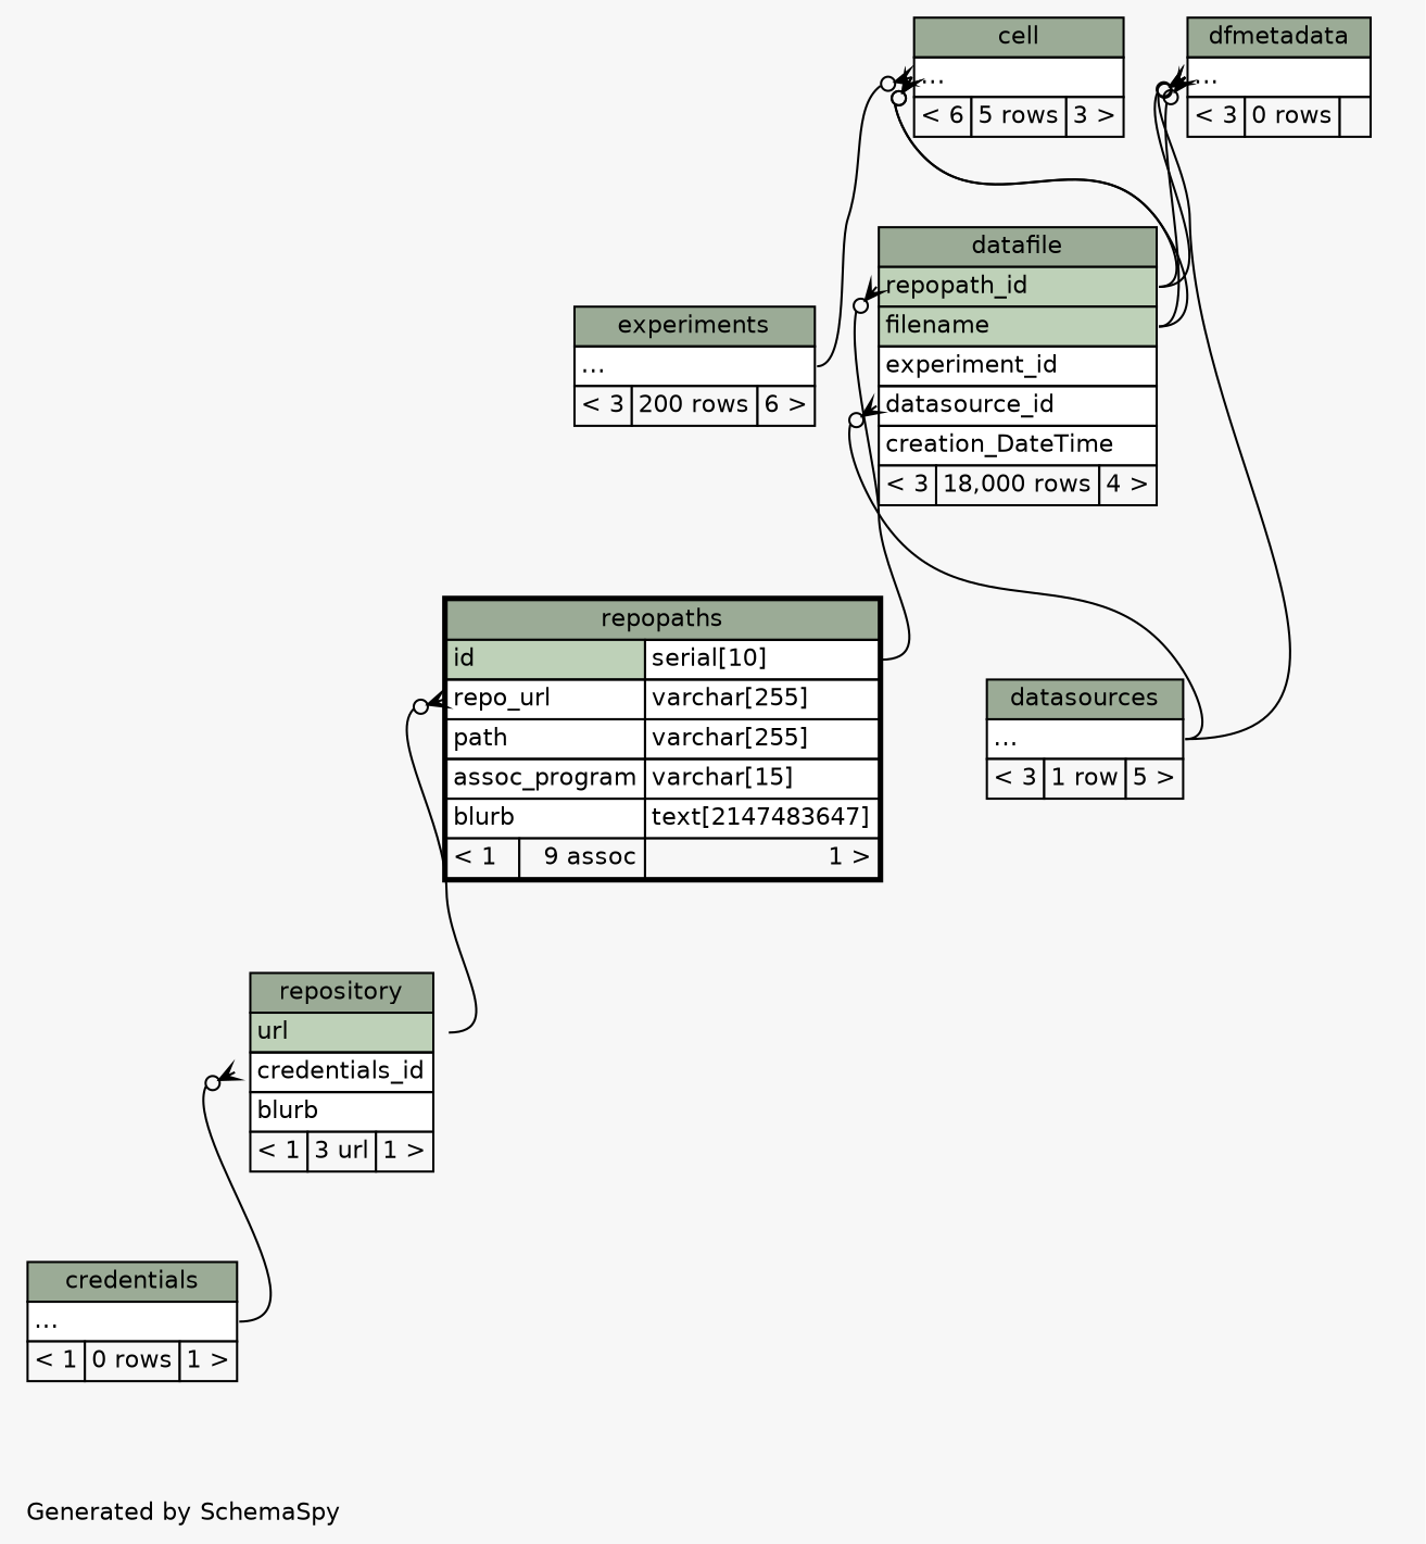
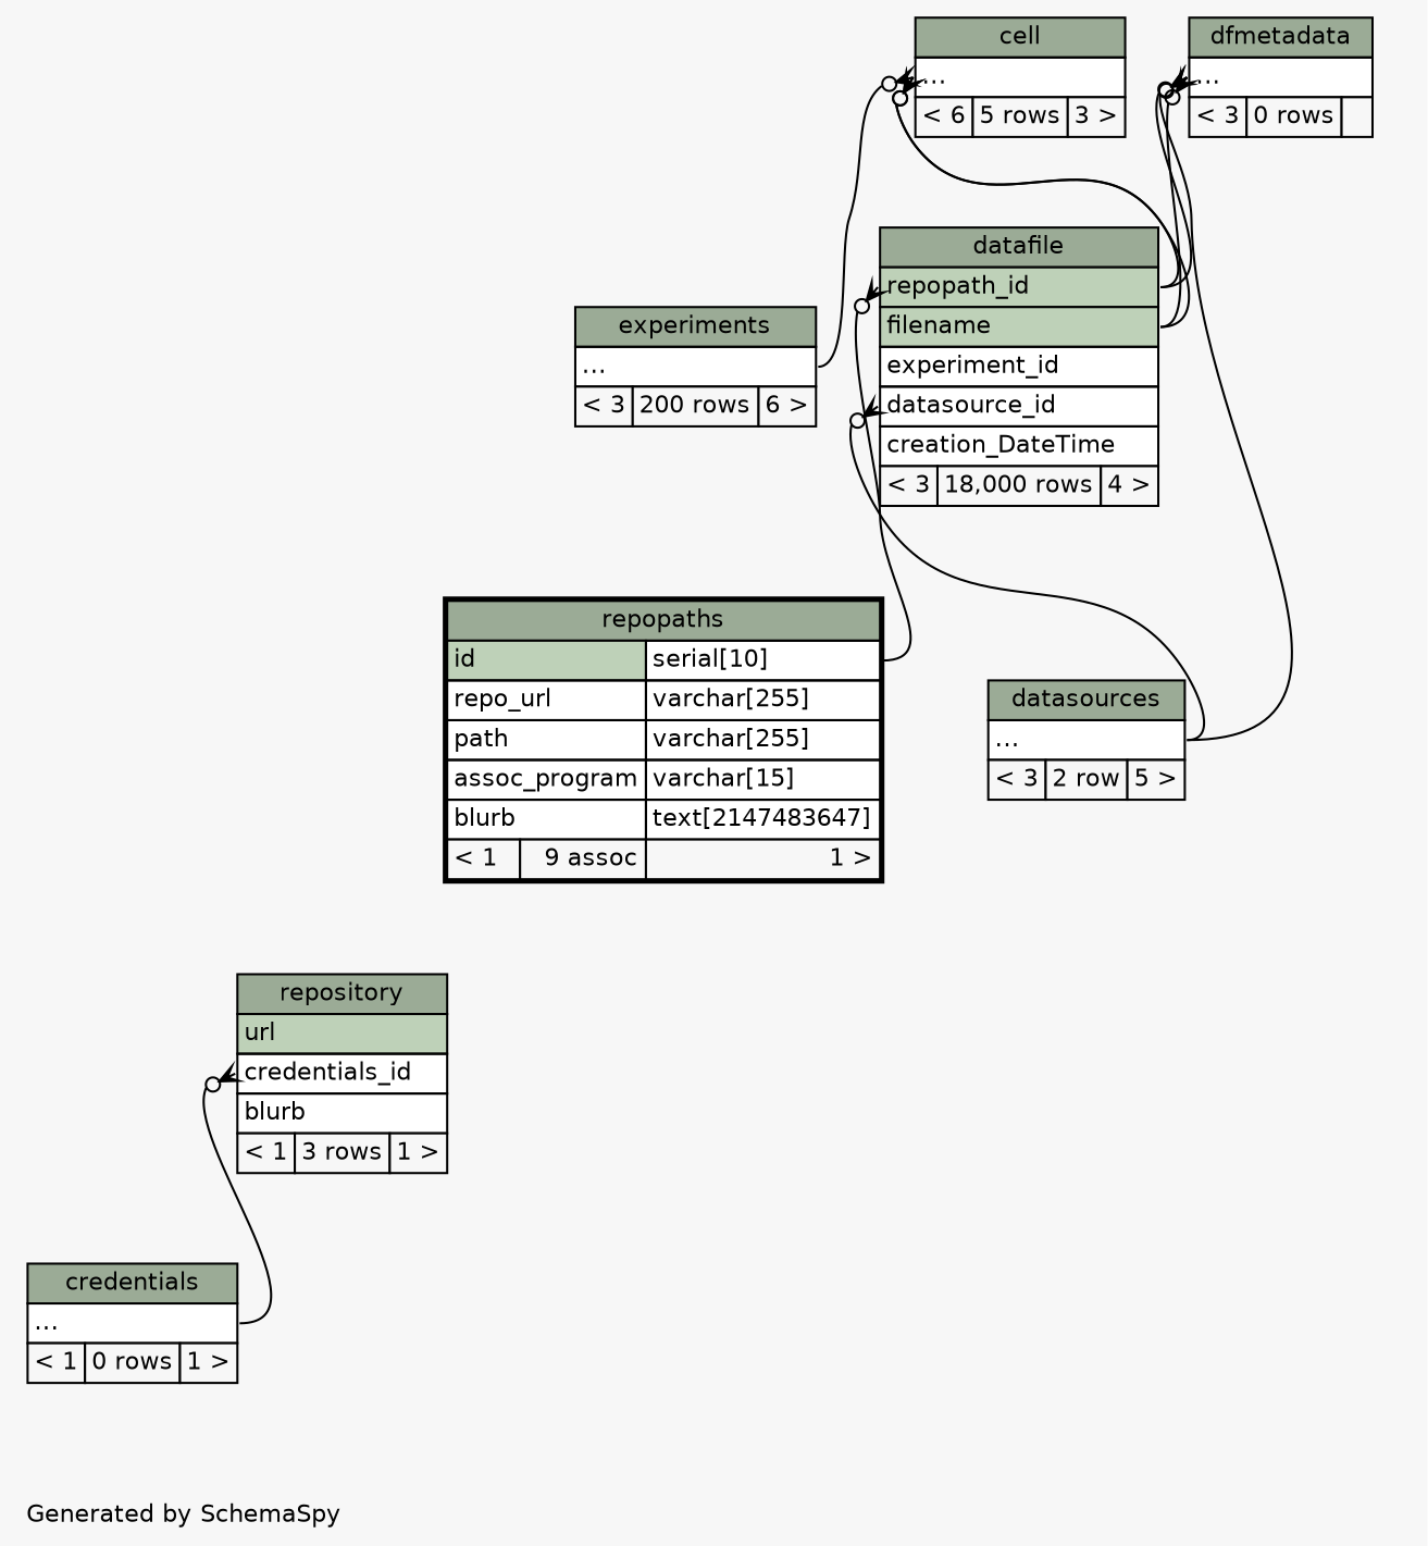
  digraph {
    bgcolor="#f7f7f7"
    fontname=Helvetica
    fontsize=11
    label="\nGenerated by SchemaSpy"
    labeljust=l
    nodesep=0.18
    rankdir=TB
    ranksep=0.46
    node [fontname=Helvetica fontsize=11 shape=plaintext]
    edge [arrowhead=none arrowsize=0.8 arrowtail=crowodot dir=back headport="elipses:e" tailport="elipses:w"]
    n1 [label=<     <TABLE BORDER="0" CELLBORDER="1" CELLSPACING="0" BGCOLOR="#ffffff">       <TR><TD COLSPAN="3" BGCOLOR="#9bab96" ALIGN="CENTER">cell</TD></TR>       <TR><TD PORT="elipses" COLSPAN="3" ALIGN="LEFT">...</TD></TR>       <TR><TD ALIGN="LEFT" BGCOLOR="#f7f7f7">&lt; 6</TD><TD ALIGN="RIGHT" BGCOLOR="#f7f7f7">5 rows</TD><TD ALIGN="RIGHT" BGCOLOR="#f7f7f7">3 &gt;</TD></TR>     </TABLE>>]
    n2 [label=<     <TABLE BORDER="0" CELLBORDER="1" CELLSPACING="0" BGCOLOR="#ffffff">       <TR><TD COLSPAN="3" BGCOLOR="#9bab96" ALIGN="CENTER">experiments</TD></TR>       <TR><TD PORT="elipses" COLSPAN="3" ALIGN="LEFT">...</TD></TR>       <TR><TD ALIGN="LEFT" BGCOLOR="#f7f7f7">&lt; 3</TD><TD ALIGN="RIGHT" BGCOLOR="#f7f7f7">200 rows</TD><TD ALIGN="RIGHT" BGCOLOR="#f7f7f7">6 &gt;</TD></TR>     </TABLE>>]
    n3 [label=<     <TABLE BORDER="0" CELLBORDER="1" CELLSPACING="0" BGCOLOR="#ffffff">       <TR><TD COLSPAN="3" BGCOLOR="#9bab96" ALIGN="CENTER">datafile</TD></TR>       <TR><TD PORT="repopath_id" COLSPAN="3" BGCOLOR="#bed1b8" ALIGN="LEFT">repopath_id</TD></TR>       <TR><TD PORT="filename" COLSPAN="3" BGCOLOR="#bed1b8" ALIGN="LEFT">filename</TD></TR>       <TR><TD PORT="experiment_id" COLSPAN="3" ALIGN="LEFT">experiment_id</TD></TR>       <TR><TD PORT="datasource_id" COLSPAN="3" ALIGN="LEFT">datasource_id</TD></TR>       <TR><TD PORT="creation_DateTime" COLSPAN="3" ALIGN="LEFT">creation_DateTime</TD></TR>       <TR><TD ALIGN="LEFT" BGCOLOR="#f7f7f7">&lt; 3</TD><TD ALIGN="RIGHT" BGCOLOR="#f7f7f7">18,000 rows</TD><TD ALIGN="RIGHT" BGCOLOR="#f7f7f7">4 &gt;</TD></TR>     </TABLE>>]
-   n4 [label=<     <TABLE BORDER="0" CELLBORDER="1" CELLSPACING="0" BGCOLOR="#ffffff">       <TR><TD COLSPAN="3" BGCOLOR="#9bab96" ALIGN="CENTER">datasources</TD></TR>       <TR><TD PORT="elipses" COLSPAN="3" ALIGN="LEFT">...</TD></TR>       <TR><TD ALIGN="LEFT" BGCOLOR="#f7f7f7">&lt; 3</TD><TD ALIGN="RIGHT" BGCOLOR="#f7f7f7">1 row</TD><TD ALIGN="RIGHT" BGCOLOR="#f7f7f7">5 &gt;</TD></TR>     </TABLE>>]
+   n4 [label=<     <TABLE BORDER="0" CELLBORDER="1" CELLSPACING="0" BGCOLOR="#ffffff">       <TR><TD COLSPAN="3" BGCOLOR="#9bab96" ALIGN="CENTER">datasources</TD></TR>       <TR><TD PORT="elipses" COLSPAN="3" ALIGN="LEFT">...</TD></TR>       <TR><TD ALIGN="LEFT" BGCOLOR="#f7f7f7">&lt; 3</TD><TD ALIGN="RIGHT" BGCOLOR="#f7f7f7">2 row</TD><TD ALIGN="RIGHT" BGCOLOR="#f7f7f7">5 &gt;</TD></TR>     </TABLE>>]
    n5 [label=<     <TABLE BORDER="2" CELLBORDER="1" CELLSPACING="0" BGCOLOR="#ffffff">       <TR><TD COLSPAN="3" BGCOLOR="#9bab96" ALIGN="CENTER">repopaths</TD></TR>       <TR><TD PORT="id" COLSPAN="2" BGCOLOR="#bed1b8" ALIGN="LEFT">id</TD><TD PORT="id.type" ALIGN="LEFT">serial[10]</TD></TR>       <TR><TD PORT="repo_url" COLSPAN="2" ALIGN="LEFT">repo_url</TD><TD PORT="repo_url.type" ALIGN="LEFT">varchar[255]</TD></TR>       <TR><TD PORT="path" COLSPAN="2" ALIGN="LEFT">path</TD><TD PORT="path.type" ALIGN="LEFT">varchar[255]</TD></TR>       <TR><TD PORT="assoc_program" COLSPAN="2" ALIGN="LEFT">assoc_program</TD><TD PORT="assoc_program.type" ALIGN="LEFT">varchar[15]</TD></TR>       <TR><TD PORT="blurb" COLSPAN="2" ALIGN="LEFT">blurb</TD><TD PORT="blurb.type" ALIGN="LEFT">text[2147483647]</TD></TR>       <TR><TD ALIGN="LEFT" BGCOLOR="#f7f7f7">&lt; 1</TD><TD ALIGN="RIGHT" BGCOLOR="#f7f7f7">9 assoc</TD><TD ALIGN="RIGHT" BGCOLOR="#f7f7f7">1 &gt;</TD></TR>     </TABLE>>]
-   n6 [label=<     <TABLE BORDER="0" CELLBORDER="1" CELLSPACING="0" BGCOLOR="#ffffff">       <TR><TD COLSPAN="3" BGCOLOR="#9bab96" ALIGN="CENTER">repository</TD></TR>       <TR><TD PORT="url" COLSPAN="3" BGCOLOR="#bed1b8" ALIGN="LEFT">url</TD></TR>       <TR><TD PORT="credentials_id" COLSPAN="3" ALIGN="LEFT">credentials_id</TD></TR>       <TR><TD PORT="blurb" COLSPAN="3" ALIGN="LEFT">blurb</TD></TR>       <TR><TD ALIGN="LEFT" BGCOLOR="#f7f7f7">&lt; 1</TD><TD ALIGN="RIGHT" BGCOLOR="#f7f7f7">3 url</TD><TD ALIGN="RIGHT" BGCOLOR="#f7f7f7">1 &gt;</TD></TR>     </TABLE>>]
+   n6 [label=<     <TABLE BORDER="0" CELLBORDER="1" CELLSPACING="0" BGCOLOR="#ffffff">       <TR><TD COLSPAN="3" BGCOLOR="#9bab96" ALIGN="CENTER">repository</TD></TR>       <TR><TD PORT="url" COLSPAN="3" BGCOLOR="#bed1b8" ALIGN="LEFT">url</TD></TR>       <TR><TD PORT="credentials_id" COLSPAN="3" ALIGN="LEFT">credentials_id</TD></TR>       <TR><TD PORT="blurb" COLSPAN="3" ALIGN="LEFT">blurb</TD></TR>       <TR><TD ALIGN="LEFT" BGCOLOR="#f7f7f7">&lt; 1</TD><TD ALIGN="RIGHT" BGCOLOR="#f7f7f7">3 rows</TD><TD ALIGN="RIGHT" BGCOLOR="#f7f7f7">1 &gt;</TD></TR>     </TABLE>>]
    n7 [label=<     <TABLE BORDER="0" CELLBORDER="1" CELLSPACING="0" BGCOLOR="#ffffff">       <TR><TD COLSPAN="3" BGCOLOR="#9bab96" ALIGN="CENTER">credentials</TD></TR>       <TR><TD PORT="elipses" COLSPAN="3" ALIGN="LEFT">...</TD></TR>       <TR><TD ALIGN="LEFT" BGCOLOR="#f7f7f7">&lt; 1</TD><TD ALIGN="RIGHT" BGCOLOR="#f7f7f7">0 rows</TD><TD ALIGN="RIGHT" BGCOLOR="#f7f7f7">1 &gt;</TD></TR>     </TABLE>>]
    n8 [label=<     <TABLE BORDER="0" CELLBORDER="1" CELLSPACING="0" BGCOLOR="#ffffff">       <TR><TD COLSPAN="3" BGCOLOR="#9bab96" ALIGN="CENTER">dfmetadata</TD></TR>       <TR><TD PORT="elipses" COLSPAN="3" ALIGN="LEFT">...</TD></TR>       <TR><TD ALIGN="LEFT" BGCOLOR="#f7f7f7">&lt; 3</TD><TD ALIGN="RIGHT" BGCOLOR="#f7f7f7">0 rows</TD><TD ALIGN="RIGHT" BGCOLOR="#f7f7f7">  </TD></TR>     </TABLE>>]
    n1 -> n2
    n1 -> n3 [headport="filename:e"]
    n1 -> n3 [headport="repopath_id:e"]
    n3 -> n4 [tailport="datasource_id:w"]
    n3 -> n5 [headport="id.type:e" tailport="repopath_id:w"]
-   n5 -> n6 [headport="url:e" tailport="repo_url:w"]
    n6 -> n7 [tailport="credentials_id:w"]
    n8 -> n3 [headport="filename:e"]
    n8 -> n3 [headport="repopath_id:e"]
    n8 -> n4
  }
